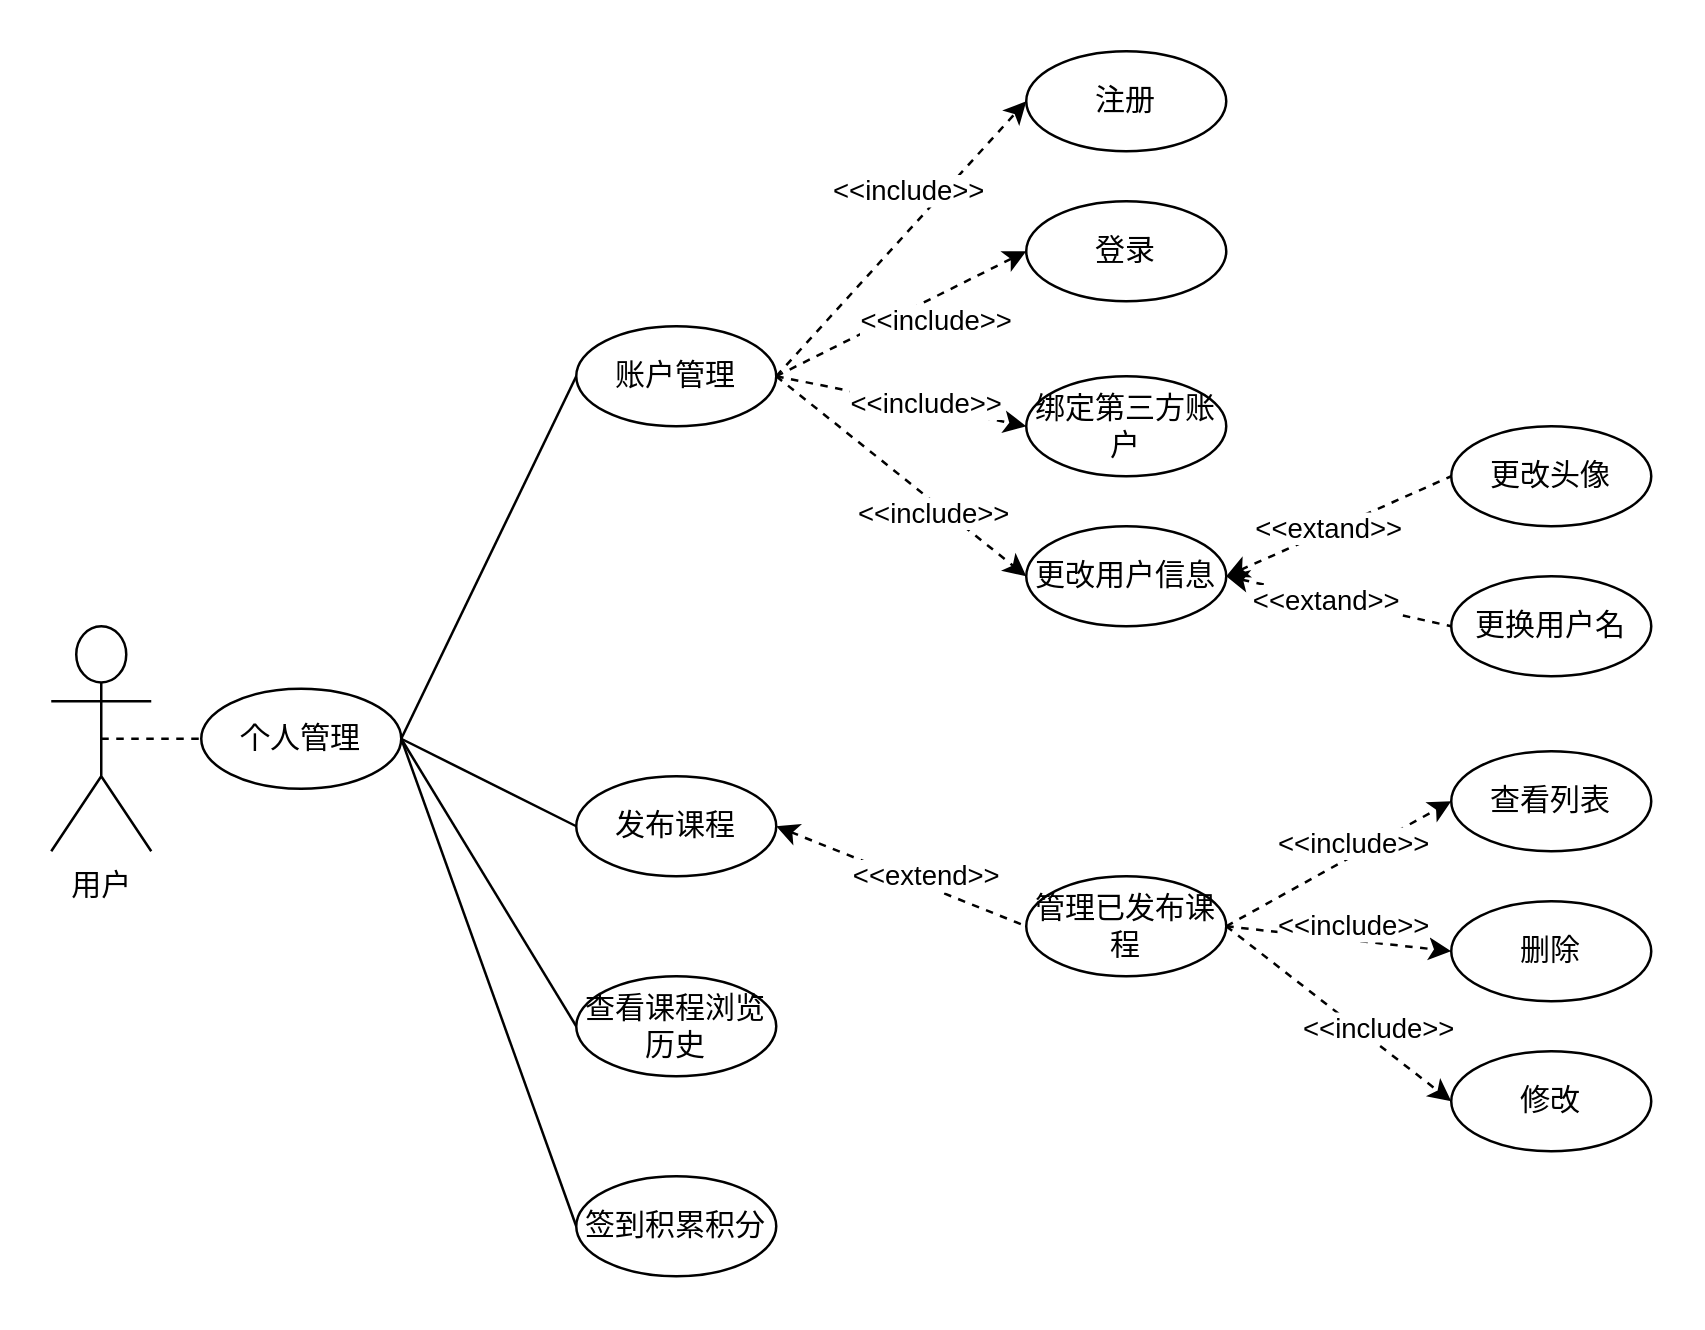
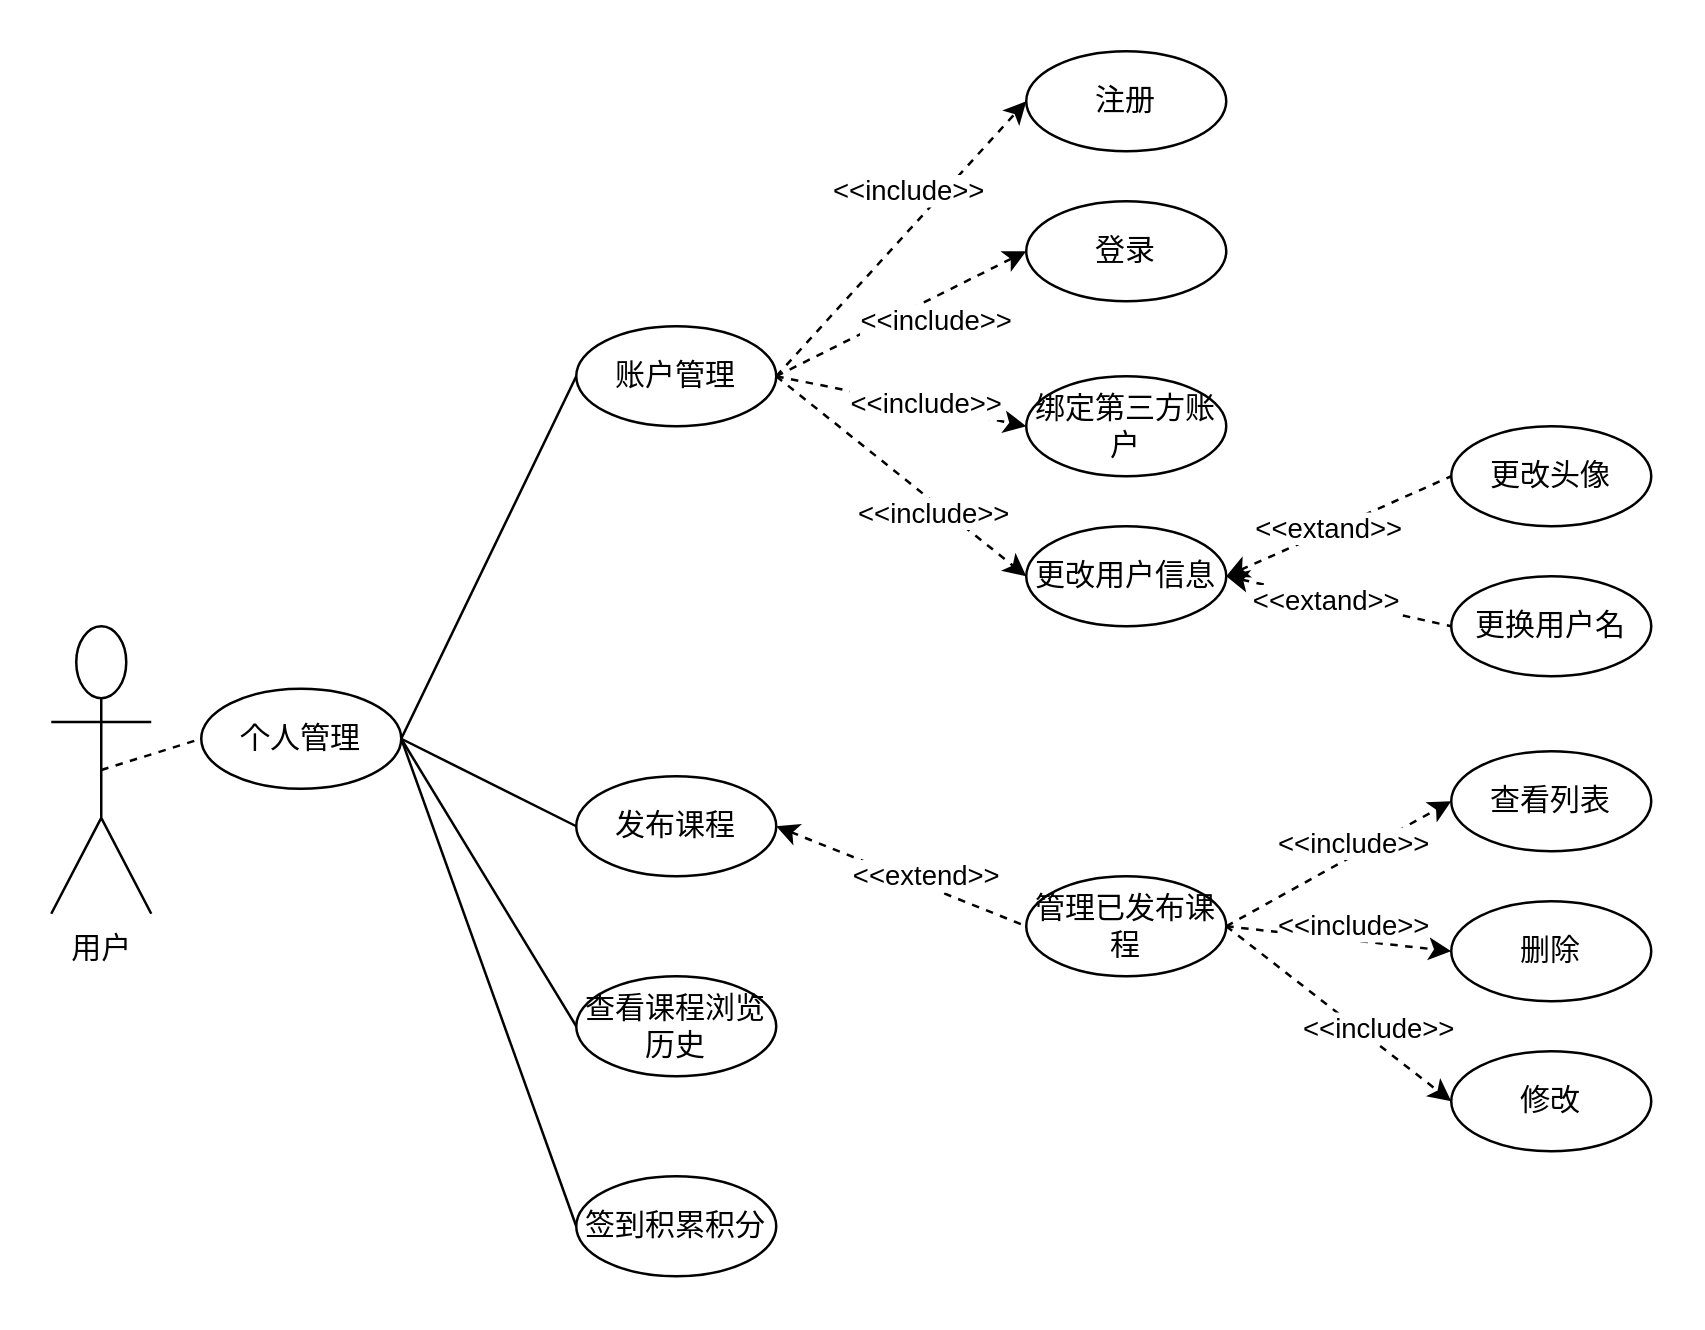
  <mxCell id="0" />
  <mxCell id="1" parent="0" />
  <mxCell id="2" value="" style="rounded=0;orthogonalLoop=1;jettySize=auto;exitX=1;exitY=0.5;exitDx=0;exitDy=0;entryX=0;entryY=0.5;entryDx=0;entryDy=0;html=1;endArrow=none;endFill=0;" parent="1" source="29" edge="1"><mxGeometry relative="1" as="geometry"><mxPoint x="230" y="150" as="targetPoint" /></mxGeometry></mxCell>
  <mxCell id="3" style="rounded=0;orthogonalLoop=1;jettySize=auto;html=1;exitX=1;exitY=0.5;exitDx=0;exitDy=0;entryX=0;entryY=0.5;entryDx=0;entryDy=0;endFill=0;endArrow=none;" parent="1" source="29" edge="1"><mxGeometry relative="1" as="geometry"><mxPoint x="230" y="330" as="targetPoint" /></mxGeometry></mxCell>
  <mxCell id="4" style="rounded=0;orthogonalLoop=1;jettySize=auto;html=1;exitX=1;exitY=0.5;exitDx=0;exitDy=0;entryX=0;entryY=0.5;entryDx=0;entryDy=0;endFill=0;endArrow=none;" parent="1" source="29" edge="1"><mxGeometry relative="1" as="geometry"><mxPoint x="230" y="410" as="targetPoint" /></mxGeometry></mxCell>
  <mxCell id="5" style="rounded=0;orthogonalLoop=1;jettySize=auto;html=1;exitX=1;exitY=0.5;exitDx=0;exitDy=0;entryX=0;entryY=0.5;entryDx=0;entryDy=0;endFill=0;endArrow=none;" parent="1" source="29" edge="1"><mxGeometry relative="1" as="geometry"><mxPoint x="230" y="490" as="targetPoint" /></mxGeometry></mxCell>
  <mxCell id="6" style="edgeStyle=none;rounded=0;orthogonalLoop=1;jettySize=auto;html=1;exitX=0.5;exitY=0.5;exitDx=0;exitDy=0;exitPerimeter=0;entryX=0;entryY=0.5;entryDx=0;entryDy=0;endArrow=none;endFill=0;dashed=1;" edge="1" parent="1" source="7" target="29"><mxGeometry relative="1" as="geometry" /></mxCell>
- <mxCell id="7" value="用户" style="shape=umlActor;verticalLabelPosition=bottom;labelBackgroundColor=#ffffff;verticalAlign=top;html=1;outlineConnect=0;" parent="1" vertex="1"><mxGeometry x="20" y="250" width="40" height="90" as="geometry" /></mxCell>
+ <mxCell id="7" value="用户" style="shape=umlActor;verticalLabelPosition=bottom;labelBackgroundColor=#ffffff;verticalAlign=top;html=1;outlineConnect=0;" parent="1" vertex="1"><mxGeometry x="20" y="250" width="40" height="115" as="geometry" /></mxCell>
  <mxCell id="8" style="rounded=0;orthogonalLoop=1;jettySize=auto;html=1;exitX=1;exitY=0.5;exitDx=0;exitDy=0;entryX=0;entryY=0.5;entryDx=0;entryDy=0;dashed=1;" parent="1" edge="1"><mxGeometry relative="1" as="geometry"><mxPoint x="310" y="150" as="sourcePoint" /><mxPoint x="410" y="40" as="targetPoint" /></mxGeometry></mxCell>
  <mxCell id="9" value="&amp;lt;&amp;lt;include&amp;gt;&amp;gt;" style="edgeLabel;html=1;align=center;verticalAlign=middle;resizable=0;points=[];" parent="8" vertex="1" connectable="0"><mxGeometry x="-0.207" y="1" relative="1" as="geometry"><mxPoint x="13.29" y="-30.1" as="offset" /></mxGeometry></mxCell>
  <mxCell id="10" style="rounded=0;orthogonalLoop=1;jettySize=auto;html=1;exitX=1;exitY=0.5;exitDx=0;exitDy=0;entryX=0;entryY=0.5;entryDx=0;entryDy=0;dashed=1;" parent="1" edge="1"><mxGeometry relative="1" as="geometry"><mxPoint x="310" y="150" as="sourcePoint" /><mxPoint x="410" y="100" as="targetPoint" /></mxGeometry></mxCell>
  <mxCell id="11" value="&amp;lt;&amp;lt;include&amp;gt;&amp;gt;" style="edgeLabel;html=1;align=center;verticalAlign=middle;resizable=0;points=[];" parent="10" vertex="1" connectable="0"><mxGeometry x="-0.425" y="-2" relative="1" as="geometry"><mxPoint x="33.6" y="-10.46" as="offset" /></mxGeometry></mxCell>
  <mxCell id="12" style="orthogonalLoop=1;jettySize=auto;html=1;exitX=1;exitY=0.5;exitDx=0;exitDy=0;entryX=0;entryY=0.5;entryDx=0;entryDy=0;endArrow=classic;fontSize=11;rounded=0;dashed=1;" parent="1" edge="1"><mxGeometry relative="1" as="geometry"><mxPoint x="310" y="150" as="sourcePoint" /><mxPoint x="410" y="170" as="targetPoint" /></mxGeometry></mxCell>
  <mxCell id="13" value="&amp;lt;&amp;lt;include&amp;gt;&amp;gt;" style="edgeLabel;html=1;align=center;verticalAlign=middle;resizable=0;points=[];" parent="12" vertex="1" connectable="0"><mxGeometry x="0.42" y="-2" relative="1" as="geometry"><mxPoint x="-10.21" y="-6.08" as="offset" /></mxGeometry></mxCell>
  <mxCell id="14" style="orthogonalLoop=1;jettySize=auto;html=1;exitX=1;exitY=0.5;exitDx=0;exitDy=0;entryX=0;entryY=0.5;entryDx=0;entryDy=0;endArrow=classic;fontSize=11;rounded=0;dashed=1;" parent="1" edge="1"><mxGeometry relative="1" as="geometry"><mxPoint x="310" y="150" as="sourcePoint" /><mxPoint x="410" y="230" as="targetPoint" /></mxGeometry></mxCell>
  <mxCell id="15" value="&amp;lt;&amp;lt;include&amp;gt;&amp;gt;" style="edgeLabel;html=1;align=center;verticalAlign=middle;resizable=0;points=[];" parent="14" vertex="1" connectable="0"><mxGeometry x="0.296" y="-4" relative="1" as="geometry"><mxPoint as="offset" /></mxGeometry></mxCell>
  <mxCell id="16" style="rounded=0;orthogonalLoop=1;jettySize=auto;html=1;exitX=1;exitY=0.5;exitDx=0;exitDy=0;entryX=0;entryY=0.5;entryDx=0;entryDy=0;dashed=1;endFill=0;endArrow=none;startFill=1;startArrow=classic;" parent="1" edge="1"><mxGeometry relative="1" as="geometry"><mxPoint x="310" y="330" as="sourcePoint" /><mxPoint x="410" y="370" as="targetPoint" /></mxGeometry></mxCell>
  <mxCell id="17" value="&lt;span style=&quot;color: rgba(0 , 0 , 0 , 0) ; font-family: monospace ; font-size: 0px ; background-color: rgb(248 , 249 , 250)&quot;&gt;%3CmxGraphModel%3E%3Croot%3E%3CmxCell%20id%3D%220%22%2F%3E%3CmxCell%20id%3D%221%22%20parent%3D%220%22%2F%3E%3CmxCell%20id%3D%222%22%20style%3D%22rounded%3D0%3BorthogonalLoop%3D1%3BjettySize%3Dauto%3Bhtml%3D1%3BexitX%3D1%3BexitY%3D0.5%3BexitDx%3D0%3BexitDy%3D0%3BentryX%3D0%3BentryY%3D0.5%3BentryDx%3D0%3BentryDy%3D0%3Bdashed%3D1%3B%22%20edge%3D%221%22%20parent%3D%221%22%3E%3CmxGeometry%20relative%3D%221%22%20as%3D%22geometry%22%3E%3CmxPoint%20x%3D%22300%22%20y%3D%22380%22%20as%3D%22sourcePoint%22%2F%3E%3CmxPoint%20x%3D%22400%22%20y%3D%22340%22%20as%3D%22targetPoint%22%2F%3E%3C%2FmxGeometry%3E%3C%2FmxCell%3E%3CmxCell%20id%3D%223%22%20value%3D%22%26amp%3Blt%3B%26amp%3Blt%3Binclude%26amp%3Bgt%3B%26amp%3Bgt%3B%22%20style%3D%22edgeLabel%3Bhtml%3D1%3Balign%3Dcenter%3BverticalAlign%3Dmiddle%3Bresizable%3D0%3Bpoints%3D%5B%5D%3B%22%20vertex%3D%221%22%20connectable%3D%220%22%20parent%3D%222%22%3E%3CmxGeometry%20x%3D%22-0.44%22%20y%3D%222%22%20relative%3D%221%22%20as%3D%22geometry%22%3E%3CmxPoint%20x%3D%2217.31%22%20y%3D%22-10.05%22%20as%3D%22offset%22%2F%3E%3C%2FmxGeometry%3E%3C%2FmxCell%3E%3C%2Froot%3E%3C%2FmxGraphModel%3E《《&amp;lt;&lt;/span&gt;" style="edgeLabel;html=1;align=center;verticalAlign=middle;resizable=0;points=[];" parent="16" vertex="1" connectable="0"><mxGeometry x="-0.4" relative="1" as="geometry"><mxPoint x="20.29" y="8.12" as="offset" /></mxGeometry></mxCell>
  <mxCell id="18" value="&amp;lt;&amp;lt;extend&amp;gt;&amp;gt;" style="edgeLabel;html=1;align=center;verticalAlign=middle;resizable=0;points=[];" vertex="1" connectable="0" parent="16"><mxGeometry x="0.314" y="-2" relative="1" as="geometry"><mxPoint x="-5.18" y="-8.23" as="offset" /></mxGeometry></mxCell>
  <mxCell id="19" style="rounded=0;orthogonalLoop=1;jettySize=auto;html=1;exitX=1;exitY=0.5;exitDx=0;exitDy=0;entryX=0;entryY=0.5;entryDx=0;entryDy=0;dashed=1;endFill=0;endArrow=none;startFill=1;startArrow=classic;" parent="1" edge="1"><mxGeometry relative="1" as="geometry"><mxPoint x="490" y="230" as="sourcePoint" /><mxPoint x="580" y="190" as="targetPoint" /></mxGeometry></mxCell>
  <mxCell id="20" value="&amp;lt;&amp;lt;extand&amp;gt;&amp;gt;" style="edgeLabel;html=1;align=center;verticalAlign=middle;resizable=0;points=[];" parent="19" vertex="1" connectable="0"><mxGeometry x="0.547" y="3" relative="1" as="geometry"><mxPoint x="-28.23" y="13.61" as="offset" /></mxGeometry></mxCell>
  <mxCell id="21" style="rounded=0;orthogonalLoop=1;jettySize=auto;html=1;exitX=1;exitY=0.5;exitDx=0;exitDy=0;entryX=0;entryY=0.5;entryDx=0;entryDy=0;dashed=1;endFill=0;endArrow=none;startFill=1;startArrow=classic;" parent="1" edge="1"><mxGeometry relative="1" as="geometry"><mxPoint x="490" y="230" as="sourcePoint" /><mxPoint x="580" y="250" as="targetPoint" /></mxGeometry></mxCell>
  <mxCell id="22" value="&amp;lt;&amp;lt;extand&amp;gt;&amp;gt;" style="edgeLabel;html=1;align=center;verticalAlign=middle;resizable=0;points=[];" parent="21" vertex="1" connectable="0"><mxGeometry x="-0.447" y="-1" relative="1" as="geometry"><mxPoint x="15.81" y="3.6" as="offset" /></mxGeometry></mxCell>
  <mxCell id="23" style="rounded=0;orthogonalLoop=1;jettySize=auto;html=1;exitX=1;exitY=0.5;exitDx=0;exitDy=0;entryX=0;entryY=0.5;entryDx=0;entryDy=0;dashed=1;" parent="1" edge="1"><mxGeometry relative="1" as="geometry"><mxPoint x="490" y="370" as="sourcePoint" /><mxPoint x="580" y="320" as="targetPoint" /></mxGeometry></mxCell>
  <mxCell id="24" value="&amp;lt;&amp;lt;include&amp;gt;&amp;gt;" style="edgeLabel;html=1;align=center;verticalAlign=middle;resizable=0;points=[];" parent="23" vertex="1" connectable="0"><mxGeometry x="0.36" relative="1" as="geometry"><mxPoint x="-11.14" y="0.57" as="offset" /></mxGeometry></mxCell>
  <mxCell id="25" style="rounded=0;orthogonalLoop=1;jettySize=auto;html=1;exitX=1;exitY=0.5;exitDx=0;exitDy=0;entryX=0;entryY=0.5;entryDx=0;entryDy=0;dashed=1;endArrow=classic;" parent="1" edge="1"><mxGeometry relative="1" as="geometry"><mxPoint x="490" y="370" as="sourcePoint" /><mxPoint x="580" y="380" as="targetPoint" /></mxGeometry></mxCell>
  <mxCell id="26" value="&amp;lt;&amp;lt;include&amp;gt;&amp;gt;" style="edgeLabel;html=1;align=center;verticalAlign=middle;resizable=0;points=[];" parent="25" vertex="1" connectable="0"><mxGeometry x="0.68" y="-1" relative="1" as="geometry"><mxPoint x="-25.42" y="-9.39" as="offset" /></mxGeometry></mxCell>
  <mxCell id="27" style="rounded=0;orthogonalLoop=1;jettySize=auto;html=1;exitX=1;exitY=0.5;exitDx=0;exitDy=0;entryX=0;entryY=0.5;entryDx=0;entryDy=0;dashed=1;endArrow=classic;" parent="1" edge="1"><mxGeometry relative="1" as="geometry"><mxPoint x="490" y="370" as="sourcePoint" /><mxPoint x="580" y="440" as="targetPoint" /></mxGeometry></mxCell>
  <mxCell id="28" value="&amp;lt;&amp;lt;include&amp;gt;&amp;gt;" style="edgeLabel;html=1;align=center;verticalAlign=middle;resizable=0;points=[];" parent="27" vertex="1" connectable="0"><mxGeometry x="0.328" y="1" relative="1" as="geometry"><mxPoint x="-0.6" y="-5.87" as="offset" /></mxGeometry></mxCell>
  <mxCell id="29" value="个人管理" style="ellipse;whiteSpace=wrap;html=1;" vertex="1" parent="1"><mxGeometry x="80" y="275" width="80" height="40" as="geometry" /></mxCell>
  <mxCell id="30" value="账户管理" style="ellipse;whiteSpace=wrap;html=1;rounded=1;gradientColor=#ffffff;" vertex="1" parent="1"><mxGeometry x="230" y="130" width="80" height="40" as="geometry" /></mxCell>
  <mxCell id="31" value="发布课程" style="ellipse;whiteSpace=wrap;html=1;rounded=1;gradientColor=#ffffff;" vertex="1" parent="1"><mxGeometry x="230" y="310" width="80" height="40" as="geometry" /></mxCell>
  <mxCell id="32" value="查看课程浏览历史" style="ellipse;whiteSpace=wrap;html=1;rounded=1;gradientColor=#ffffff;" vertex="1" parent="1"><mxGeometry x="230" y="390" width="80" height="40" as="geometry" /></mxCell>
  <mxCell id="33" value="签到积累积分" style="ellipse;whiteSpace=wrap;html=1;rounded=1;gradientColor=#ffffff;" vertex="1" parent="1"><mxGeometry x="230" y="470" width="80" height="40" as="geometry" /></mxCell>
  <mxCell id="34" value="注册" style="ellipse;whiteSpace=wrap;html=1;rounded=1;gradientColor=#ffffff;" vertex="1" parent="1"><mxGeometry x="410" y="20" width="80" height="40" as="geometry" /></mxCell>
  <mxCell id="35" value="登录" style="ellipse;whiteSpace=wrap;html=1;rounded=1;gradientColor=#ffffff;" vertex="1" parent="1"><mxGeometry x="410" y="80" width="80" height="40" as="geometry" /></mxCell>
  <mxCell id="36" value="绑定第三方账户" style="ellipse;whiteSpace=wrap;html=1;rounded=1;gradientColor=#ffffff;" vertex="1" parent="1"><mxGeometry x="410" y="150" width="80" height="40" as="geometry" /></mxCell>
  <mxCell id="37" value="更改用户信息" style="ellipse;whiteSpace=wrap;html=1;rounded=1;gradientColor=#ffffff;" vertex="1" parent="1"><mxGeometry x="410" y="210" width="80" height="40" as="geometry" /></mxCell>
  <mxCell id="38" value="管理已发布课程" style="ellipse;whiteSpace=wrap;html=1;rounded=1;gradientColor=#ffffff;" vertex="1" parent="1"><mxGeometry x="410" y="350" width="80" height="40" as="geometry" /></mxCell>
  <mxCell id="39" value="查看列表" style="ellipse;whiteSpace=wrap;html=1;rounded=1;gradientColor=#ffffff;" vertex="1" parent="1"><mxGeometry x="580" y="300" width="80" height="40" as="geometry" /></mxCell>
  <mxCell id="40" value="删除" style="ellipse;whiteSpace=wrap;html=1;rounded=1;gradientColor=#ffffff;" vertex="1" parent="1"><mxGeometry x="580" y="360" width="80" height="40" as="geometry" /></mxCell>
  <mxCell id="41" value="修改" style="ellipse;whiteSpace=wrap;html=1;rounded=1;gradientColor=#ffffff;" vertex="1" parent="1"><mxGeometry x="580" y="420" width="80" height="40" as="geometry" /></mxCell>
  <mxCell id="42" value="更改头像" style="ellipse;whiteSpace=wrap;html=1;rounded=1;gradientColor=#ffffff;" vertex="1" parent="1"><mxGeometry x="580" y="170" width="80" height="40" as="geometry" /></mxCell>
  <mxCell id="43" value="更换用户名" style="ellipse;whiteSpace=wrap;html=1;rounded=1;gradientColor=#ffffff;" vertex="1" parent="1"><mxGeometry x="580" y="230" width="80" height="40" as="geometry" /></mxCell>
